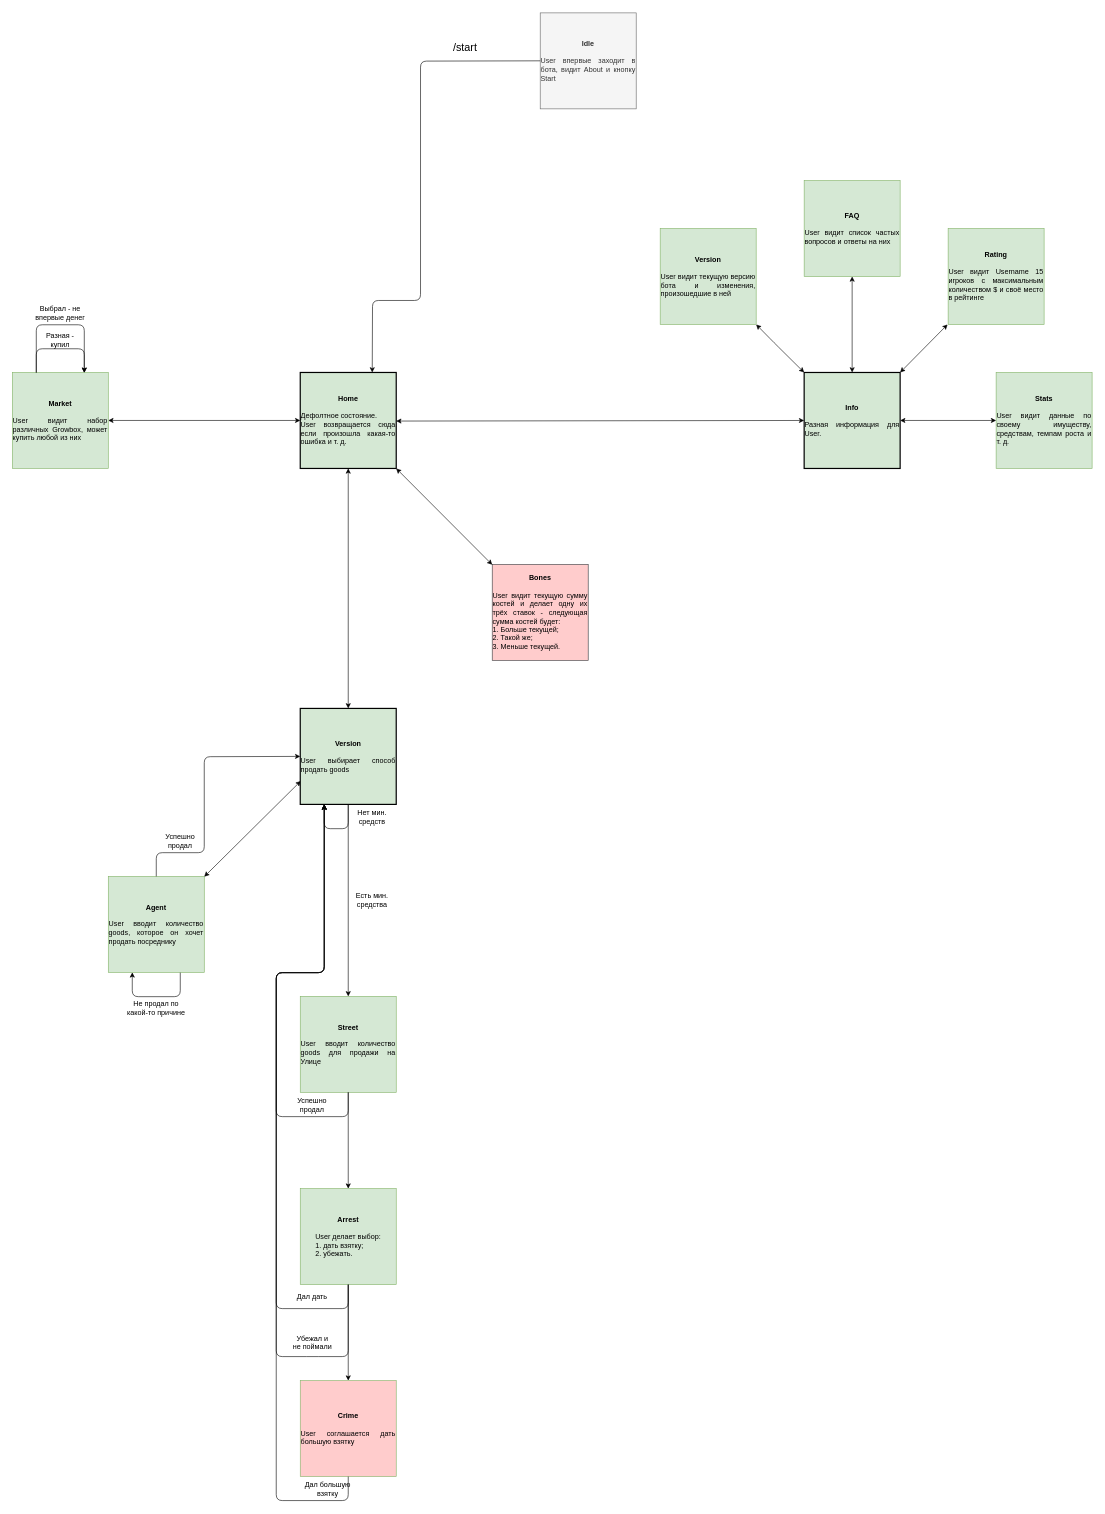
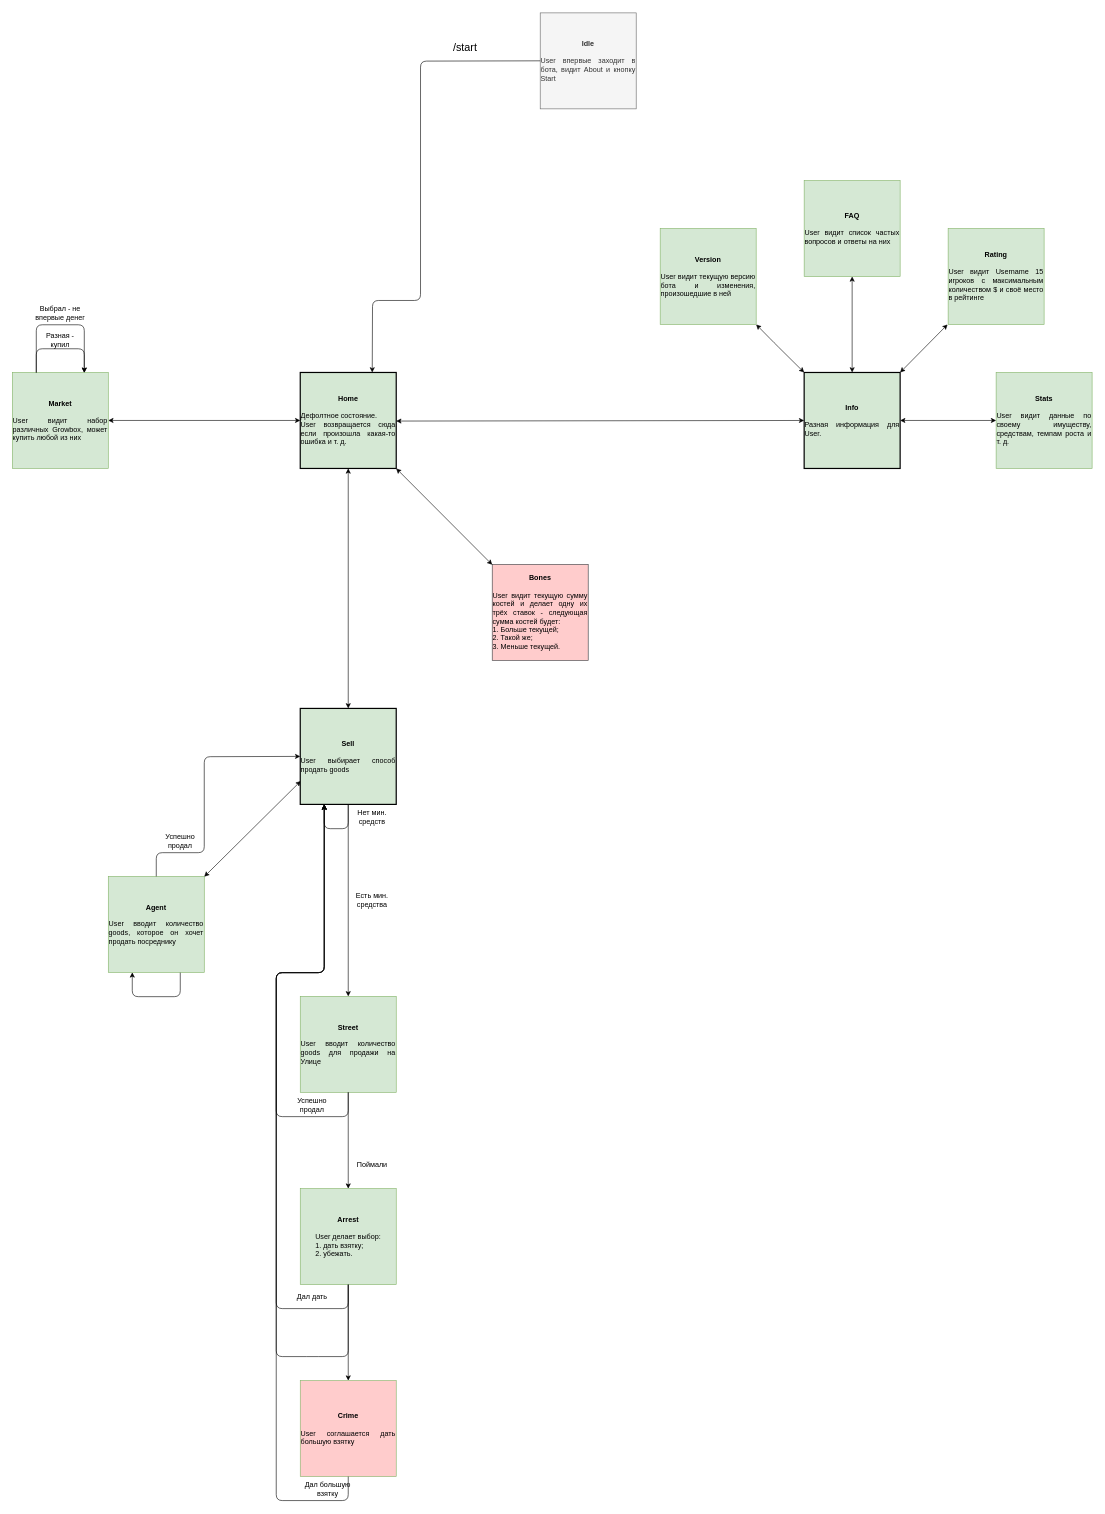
  <mxCell id="0" />
  <mxCell id="1" parent="0" />
  <mxCell id="2" value="&lt;div&gt;&lt;b&gt;Idle&lt;/b&gt;&lt;/div&gt;&lt;font style=&quot;vertical-align: inherit&quot;&gt;&lt;div&gt;&lt;b&gt;&lt;br&gt;&lt;/b&gt;&lt;/div&gt;&lt;font style=&quot;vertical-align: inherit&quot;&gt;&lt;div style=&quot;text-align: justify&quot;&gt;&lt;span&gt;User впервые заходит в бота, видит About и кнопку Start&lt;/span&gt;&lt;/div&gt;&lt;/font&gt;&lt;/font&gt;" style="whiteSpace=wrap;html=1;aspect=fixed;align=center;strokeWidth=1;fillColor=#f5f5f5;strokeColor=#666666;fontColor=#333333;" parent="1" vertex="1"><mxGeometry x="900" y="20.588" width="160" height="160" as="geometry" /></mxCell>
  <mxCell id="3" value="&lt;b&gt;Home&lt;/b&gt;&lt;br&gt;&lt;br&gt;&lt;div style=&quot;text-align: justify&quot;&gt;&lt;span&gt;Дефолтное состояние.&amp;nbsp;&lt;/span&gt;&lt;/div&gt;&lt;div style=&quot;text-align: justify&quot;&gt;&lt;span&gt;User возвращается сюда если произошла какая-то ошибка и т. д.&lt;/span&gt;&lt;/div&gt;" style="whiteSpace=wrap;html=1;aspect=fixed;strokeWidth=2;fillColor=#d5e8d4;strokeColor=#000000;" parent="1" vertex="1"><mxGeometry x="500" y="620" width="160" height="160" as="geometry" /></mxCell>
  <mxCell id="4" value="&lt;b&gt;Version&lt;/b&gt;&lt;br&gt;&lt;br&gt;&lt;div style=&quot;text-align: justify&quot;&gt;&lt;span&gt;User видит текущую версию бота и изменения, произошедшие в ней&lt;/span&gt;&lt;/div&gt;" style="whiteSpace=wrap;html=1;aspect=fixed;fillColor=#d5e8d4;strokeColor=#82b366;" parent="1" vertex="1"><mxGeometry x="1100" y="380" width="160" height="160" as="geometry" /></mxCell>
  <mxCell id="5" value="&lt;b&gt;Market&lt;/b&gt;&lt;br&gt;&lt;br&gt;&lt;div style=&quot;text-align: justify&quot;&gt;&lt;span&gt;User видит набор различных Growbox, может купить любой из них&lt;/span&gt;&lt;/div&gt;" style="whiteSpace=wrap;html=1;aspect=fixed;strokeWidth=1;fillColor=#d5e8d4;strokeColor=#82b366;" parent="1" vertex="1"><mxGeometry x="20" y="620.024" width="160" height="160" as="geometry" /></mxCell>
  <mxCell id="6" value="&lt;b&gt;Street&lt;/b&gt;&lt;br&gt;&lt;br&gt;&lt;div style=&quot;text-align: justify&quot;&gt;&lt;span&gt;User вводит количество goods для продажи на Улице&lt;/span&gt;&lt;br&gt;&lt;/div&gt;" style="whiteSpace=wrap;html=1;aspect=fixed;strokeWidth=1;fillColor=#d5e8d4;strokeColor=#82b366;" parent="1" vertex="1"><mxGeometry x="500" y="1660.024" width="160" height="160" as="geometry" /></mxCell>
  <mxCell id="7" value="&lt;b&gt;Agent&lt;/b&gt;&lt;br&gt;&lt;br&gt;&lt;div style=&quot;text-align: justify&quot;&gt;&lt;span&gt;User вводит количество goods, которое он хочет продать посреднику&lt;/span&gt;&lt;/div&gt;" style="whiteSpace=wrap;html=1;aspect=fixed;fillColor=#d5e8d4;strokeColor=#82b366;" parent="1" vertex="1"><mxGeometry x="180" y="1460.024" width="160" height="160" as="geometry" /></mxCell>
  <mxCell id="8" value="&lt;b&gt;Rating&lt;/b&gt;&lt;br&gt;&lt;br&gt;&lt;div style=&quot;text-align: justify&quot;&gt;&lt;span&gt;User видит Username 15 игроков с максимальным количеством $ и своё место в рейтинге&lt;/span&gt;&lt;/div&gt;" style="whiteSpace=wrap;html=1;aspect=fixed;fillColor=#d5e8d4;strokeColor=#82b366;" parent="1" vertex="1"><mxGeometry x="1580" y="380.024" width="160" height="160" as="geometry" /></mxCell>
  <mxCell id="9" value="&lt;b&gt;Stats&lt;/b&gt;&lt;br&gt;&lt;br&gt;&lt;div style=&quot;text-align: justify&quot;&gt;&lt;span&gt;User видит данные по своему имуществу, средствам, темпам роста и т. д.&lt;/span&gt;&lt;/div&gt;" style="whiteSpace=wrap;html=1;aspect=fixed;fillColor=#d5e8d4;strokeColor=#82b366;" parent="1" vertex="1"><mxGeometry x="1660" y="620.024" width="160" height="160" as="geometry" /></mxCell>
  <mxCell id="10" value="&lt;b&gt;Bones&lt;/b&gt;&lt;br&gt;&lt;br&gt;&lt;div style=&quot;text-align: justify&quot;&gt;&lt;span&gt;User видит текущую сумму костей и делает одну их трёх ставок - следующая сумма костей будет:&lt;/span&gt;&lt;/div&gt;&lt;div style=&quot;text-align: justify&quot;&gt;&lt;span&gt;1. Больше текущей;&lt;/span&gt;&lt;/div&gt;&lt;div style=&quot;text-align: justify&quot;&gt;&lt;span&gt;2. Такой же;&lt;/span&gt;&lt;/div&gt;&lt;div style=&quot;text-align: justify&quot;&gt;&lt;span&gt;3. Меньше текущей.&lt;/span&gt;&lt;/div&gt;" style="whiteSpace=wrap;html=1;aspect=fixed;fillColor=#ffcccc;strokeColor=#36393d;" parent="1" vertex="1"><mxGeometry x="820" y="940.024" width="160" height="160" as="geometry" /></mxCell>
  <mxCell id="11" value="&lt;b&gt;FAQ&lt;/b&gt;&lt;br&gt;&lt;br&gt;&lt;div style=&quot;text-align: justify&quot;&gt;&lt;span&gt;User видит список частых вопросов и ответы на них&lt;/span&gt;&lt;/div&gt;" style="whiteSpace=wrap;html=1;aspect=fixed;fillColor=#d5e8d4;strokeColor=#82b366;" parent="1" vertex="1"><mxGeometry x="1340" y="300.024" width="160" height="160" as="geometry" /></mxCell>
  <mxCell id="12" value="" style="endArrow=classic;startArrow=classic;html=1;entryX=-0.006;entryY=1;entryDx=0;entryDy=0;entryPerimeter=0;" parent="1" target="8" edge="1"><mxGeometry width="50" height="50" relative="1" as="geometry"><mxPoint x="1500" y="620" as="sourcePoint" /><mxPoint x="1640" y="510" as="targetPoint" /></mxGeometry></mxCell>
  <mxCell id="13" value="" style="endArrow=classic;startArrow=classic;html=1;entryX=0;entryY=0.5;entryDx=0;entryDy=0;" parent="1" target="9" edge="1"><mxGeometry width="50" height="50" relative="1" as="geometry"><mxPoint x="1500" y="700" as="sourcePoint" /><mxPoint x="1550" y="650" as="targetPoint" /></mxGeometry></mxCell>
  <mxCell id="14" value="" style="endArrow=classic;startArrow=classic;html=1;exitX=1;exitY=1;exitDx=0;exitDy=0;exitPerimeter=0;" parent="1" source="4" edge="1"><mxGeometry width="50" height="50" relative="1" as="geometry"><mxPoint x="1290" y="670" as="sourcePoint" /><mxPoint x="1340" y="620" as="targetPoint" /><Array as="points"><mxPoint x="1290" y="570.5" /></Array></mxGeometry></mxCell>
  <mxCell id="15" value="" style="endArrow=classic;startArrow=classic;html=1;entryX=0.5;entryY=1;entryDx=0;entryDy=0;" parent="1" target="11" edge="1"><mxGeometry width="50" height="50" relative="1" as="geometry"><mxPoint x="1420" y="620" as="sourcePoint" /><mxPoint x="1470" y="570" as="targetPoint" /></mxGeometry></mxCell>
  <mxCell id="16" value="" style="endArrow=classic;startArrow=classic;html=1;entryX=0.006;entryY=1.006;entryDx=0;entryDy=0;entryPerimeter=0;exitX=1;exitY=0.003;exitDx=0;exitDy=0;exitPerimeter=0;" parent="1" source="7" edge="1"><mxGeometry width="50" height="50" relative="1" as="geometry"><mxPoint x="420" y="1380" as="sourcePoint" /><mxPoint x="500.96" y="1300.96" as="targetPoint" /></mxGeometry></mxCell>
  <mxCell id="17" value="" style="endArrow=classic;startArrow=classic;html=1;entryX=0;entryY=0.003;entryDx=0;entryDy=0;entryPerimeter=0;" parent="1" target="10" edge="1"><mxGeometry width="50" height="50" relative="1" as="geometry"><mxPoint x="660" y="780" as="sourcePoint" /><mxPoint x="816" y="938.5" as="targetPoint" /></mxGeometry></mxCell>
  <mxCell id="18" value="" style="endArrow=classic;html=1;entryX=0.75;entryY=0;entryDx=0;entryDy=0;" parent="1" target="3" edge="1"><mxGeometry width="50" height="50" relative="1" as="geometry"><mxPoint x="900" y="100.5" as="sourcePoint" /><mxPoint x="950" y="50.5" as="targetPoint" /><Array as="points"><mxPoint x="700.5" y="101" /><mxPoint x="700.5" y="500" /><mxPoint x="620.5" y="500" /></Array></mxGeometry></mxCell>
  <mxCell id="19" value="&lt;font style=&quot;font-size: 18px&quot;&gt;/start&lt;/font&gt;" style="text;html=1;strokeColor=none;fillColor=none;align=center;verticalAlign=middle;whiteSpace=wrap;rounded=0;" parent="1" vertex="1"><mxGeometry x="755" y="69" width="40" height="20" as="geometry" /></mxCell>
  <mxCell id="20" value="" style="endArrow=classic;html=1;entryX=0.75;entryY=0;entryDx=0;entryDy=0;" parent="1" edge="1"><mxGeometry width="50" height="50" relative="1" as="geometry"><mxPoint x="580" y="1340" as="sourcePoint" /><mxPoint x="580" y="1660.024" as="targetPoint" /></mxGeometry></mxCell>
  <mxCell id="21" value="Есть мин. средства" style="text;html=1;strokeColor=none;fillColor=none;align=center;verticalAlign=middle;whiteSpace=wrap;rounded=0;" parent="1" vertex="1"><mxGeometry x="590" y="1490" width="60" height="20" as="geometry" /></mxCell>
  <mxCell id="22" value="" style="endArrow=classic;html=1;entryX=0.5;entryY=1;entryDx=0;entryDy=0;exitX=0.75;exitY=1;exitDx=0;exitDy=0;" parent="1" edge="1"><mxGeometry width="50" height="50" relative="1" as="geometry"><mxPoint x="580" y="1340" as="sourcePoint" /><mxPoint x="540" y="1340" as="targetPoint" /><Array as="points"><mxPoint x="580" y="1380.5" /><mxPoint x="540" y="1380.5" /></Array></mxGeometry></mxCell>
  <mxCell id="23" value="Нет мин. средств" style="text;html=1;strokeColor=none;fillColor=none;align=center;verticalAlign=middle;whiteSpace=wrap;rounded=0;" parent="1" vertex="1"><mxGeometry x="590" y="1350.5" width="60" height="20" as="geometry" /></mxCell>
  <mxCell id="24" value="&lt;b&gt;Crime&lt;/b&gt;&lt;br&gt;&lt;br&gt;&lt;div style=&quot;text-align: justify&quot;&gt;&lt;span&gt;User соглашается дать большую взятку&lt;/span&gt;&lt;/div&gt;" style="whiteSpace=wrap;html=1;aspect=fixed;fillColor=#ffcccc;strokeColor=#82b366;" parent="1" vertex="1"><mxGeometry x="500" y="2300.524" width="160" height="160" as="geometry" /></mxCell>
  <mxCell id="25" value="&lt;b&gt;Arrest&lt;/b&gt;&lt;br&gt;&lt;br&gt;&lt;div style=&quot;text-align: justify&quot;&gt;&lt;span&gt;User делает выбор:&lt;/span&gt;&lt;/div&gt;&lt;div style=&quot;text-align: justify&quot;&gt;&lt;span&gt;1. дать взятку;&lt;/span&gt;&lt;/div&gt;&lt;div style=&quot;text-align: justify&quot;&gt;&lt;span&gt;2. убежать.&lt;/span&gt;&lt;/div&gt;" style="whiteSpace=wrap;html=1;aspect=fixed;fillColor=#d5e8d4;strokeColor=#82b366;" parent="1" vertex="1"><mxGeometry x="500" y="1980.524" width="160" height="160" as="geometry" /></mxCell>
  <mxCell id="26" value="" style="endArrow=classic;html=1;" parent="1" edge="1"><mxGeometry width="50" height="50" relative="1" as="geometry"><mxPoint x="580" y="1820" as="sourcePoint" /><mxPoint x="580" y="1980.5" as="targetPoint" /></mxGeometry></mxCell>
+ <mxCell id="27" value="Поймали" style="text;html=1;strokeColor=none;fillColor=none;align=center;verticalAlign=middle;whiteSpace=wrap;rounded=0;" parent="1" vertex="1"><mxGeometry x="590" y="1930.5" width="60" height="20" as="geometry" /></mxCell>
  <mxCell id="28" value="" style="endArrow=classic;html=1;" parent="1" edge="1"><mxGeometry width="50" height="50" relative="1" as="geometry"><mxPoint x="580" y="1820" as="sourcePoint" /><mxPoint x="540" y="1340.5" as="targetPoint" /><Array as="points"><mxPoint x="580" y="1860.5" /><mxPoint x="460" y="1860.5" /><mxPoint x="460" y="1620.5" /><mxPoint x="540" y="1620.5" /></Array></mxGeometry></mxCell>
  <mxCell id="29" value="Успешно продал" style="text;html=1;strokeColor=none;fillColor=none;align=center;verticalAlign=middle;whiteSpace=wrap;rounded=0;" parent="1" vertex="1"><mxGeometry x="490" y="1830.5" width="60" height="20" as="geometry" /></mxCell>
  <mxCell id="30" value="" style="endArrow=classic;html=1;entryX=0.25;entryY=1;entryDx=0;entryDy=0;" parent="1" edge="1"><mxGeometry width="50" height="50" relative="1" as="geometry"><mxPoint x="580" y="2140.5" as="sourcePoint" /><mxPoint x="540" y="1340" as="targetPoint" /><Array as="points"><mxPoint x="580" y="2180.5" /><mxPoint x="460" y="2180.5" /><mxPoint x="460" y="1620.5" /><mxPoint x="540" y="1620.5" /></Array></mxGeometry></mxCell>
  <mxCell id="31" value="Дал дать" style="text;html=1;strokeColor=none;fillColor=none;align=center;verticalAlign=middle;whiteSpace=wrap;rounded=0;" parent="1" vertex="1"><mxGeometry x="480" y="2150.5" width="80" height="20" as="geometry" /></mxCell>
  <mxCell id="32" value="" style="endArrow=classic;html=1;entryX=0.25;entryY=1;entryDx=0;entryDy=0;" parent="1" edge="1"><mxGeometry width="50" height="50" relative="1" as="geometry"><mxPoint x="580" y="2140.5" as="sourcePoint" /><mxPoint x="540" y="1340" as="targetPoint" /><Array as="points"><mxPoint x="580" y="2260.5" /><mxPoint x="520" y="2260.5" /><mxPoint x="460" y="2260.5" /><mxPoint x="460" y="1620.5" /><mxPoint x="540" y="1620.5" /></Array></mxGeometry></mxCell>
- <mxCell id="33" value="Убежал и &lt;br&gt;не поймали" style="text;html=1;resizable=0;points=[];autosize=1;align=center;verticalAlign=top;spacingTop=-4;" parent="1" vertex="1"><mxGeometry x="480" y="2220.5" width="80" height="30" as="geometry" /></mxCell>
  <mxCell id="34" value="" style="endArrow=classic;html=1;" parent="1" edge="1"><mxGeometry width="50" height="50" relative="1" as="geometry"><mxPoint x="580" y="2140.5" as="sourcePoint" /><mxPoint x="580" y="2300.5" as="targetPoint" /></mxGeometry></mxCell>
  <mxCell id="35" value="" style="endArrow=classic;html=1;entryX=0.25;entryY=1;entryDx=0;entryDy=0;" parent="1" edge="1"><mxGeometry width="50" height="50" relative="1" as="geometry"><mxPoint x="580" y="2460.5" as="sourcePoint" /><mxPoint x="540" y="1340" as="targetPoint" /><Array as="points"><mxPoint x="580" y="2500.5" /><mxPoint x="460" y="2500.5" /><mxPoint x="460" y="1620.5" /><mxPoint x="540" y="1620.5" /></Array></mxGeometry></mxCell>
  <mxCell id="36" value="Дал большую взятку" style="text;html=1;strokeColor=none;fillColor=none;align=center;verticalAlign=middle;whiteSpace=wrap;rounded=0;" parent="1" vertex="1"><mxGeometry x="505.5" y="2470.5" width="80" height="20" as="geometry" /></mxCell>
  <mxCell id="37" value="Разная - купил" style="text;html=1;strokeColor=none;fillColor=none;align=center;verticalAlign=middle;whiteSpace=wrap;rounded=0;" parent="1" vertex="1"><mxGeometry x="70" y="555.5" width="60" height="20" as="geometry" /></mxCell>
  <mxCell id="38" value="" style="endArrow=classic;html=1;" parent="1" edge="1"><mxGeometry width="50" height="50" relative="1" as="geometry"><mxPoint x="60" y="620" as="sourcePoint" /><mxPoint x="140" y="620.5" as="targetPoint" /><Array as="points"><mxPoint x="60" y="580.5" /><mxPoint x="140" y="580.5" /></Array></mxGeometry></mxCell>
  <mxCell id="39" value="" style="endArrow=classic;html=1;" parent="1" edge="1"><mxGeometry width="50" height="50" relative="1" as="geometry"><mxPoint x="60" y="620.5" as="sourcePoint" /><mxPoint x="140" y="620.5" as="targetPoint" /><Array as="points"><mxPoint x="60" y="540.5" /><mxPoint x="140" y="540.5" /></Array></mxGeometry></mxCell>
  <mxCell id="40" value="Выбрал - не впервые денег" style="text;html=1;strokeColor=none;fillColor=none;align=center;verticalAlign=middle;whiteSpace=wrap;rounded=0;" parent="1" vertex="1"><mxGeometry x="55" y="510.5" width="90" height="20" as="geometry" /></mxCell>
  <mxCell id="41" value="" style="endArrow=classic;startArrow=classic;html=1;entryX=0;entryY=0.5;entryDx=0;entryDy=0;" parent="1" target="3" edge="1"><mxGeometry width="50" height="50" relative="1" as="geometry"><mxPoint x="180" y="700" as="sourcePoint" /><mxPoint x="230" y="650" as="targetPoint" /></mxGeometry></mxCell>
  <mxCell id="42" value="" style="endArrow=classic;html=1;entryX=0;entryY=0.75;entryDx=0;entryDy=0;exitX=0.5;exitY=0;exitDx=0;exitDy=0;" parent="1" source="7" edge="1"><mxGeometry width="50" height="50" relative="1" as="geometry"><mxPoint x="180" y="1540" as="sourcePoint" /><mxPoint x="500" y="1260" as="targetPoint" /><Array as="points"><mxPoint x="260" y="1420.5" /><mxPoint x="340" y="1420.5" /><mxPoint x="340" y="1260.5" /></Array></mxGeometry></mxCell>
  <mxCell id="43" value="Успешно продал" style="text;html=1;strokeColor=none;fillColor=none;align=center;verticalAlign=middle;whiteSpace=wrap;rounded=0;" parent="1" vertex="1"><mxGeometry x="270" y="1390.5" width="60" height="20" as="geometry" /></mxCell>
  <mxCell id="44" value="" style="endArrow=classic;html=1;entryX=0.25;entryY=1;entryDx=0;entryDy=0;" parent="1" target="7" edge="1"><mxGeometry width="50" height="50" relative="1" as="geometry"><mxPoint x="300" y="1620.5" as="sourcePoint" /><mxPoint x="350" y="1570.5" as="targetPoint" /><Array as="points"><mxPoint x="300" y="1660.5" /><mxPoint x="220" y="1660.5" /></Array></mxGeometry></mxCell>
- <mxCell id="45" value="Не продал по какой-то причине" style="text;html=1;strokeColor=none;fillColor=none;align=center;verticalAlign=middle;whiteSpace=wrap;rounded=0;" parent="1" vertex="1"><mxGeometry x="210" y="1669.5" width="100" height="20" as="geometry" /></mxCell>
  <mxCell id="46" value="&lt;b&gt;Info&lt;/b&gt;&lt;br&gt;&lt;br&gt;&lt;div style=&quot;text-align: justify&quot;&gt;&lt;span&gt;Разная информация для User.&lt;/span&gt;&lt;/div&gt;" style="whiteSpace=wrap;html=1;aspect=fixed;fillColor=#d5e8d4;strokeColor=#000000;strokeWidth=2;" vertex="1" parent="1"><mxGeometry x="1340" y="620.024" width="160" height="160" as="geometry" /></mxCell>
  <mxCell id="47" value="" style="endArrow=classic;startArrow=classic;html=1;entryX=0;entryY=0.5;entryDx=0;entryDy=0;" edge="1" parent="1" target="46"><mxGeometry width="50" height="50" relative="1" as="geometry"><mxPoint x="660" y="701" as="sourcePoint" /><mxPoint x="710" y="651" as="targetPoint" /></mxGeometry></mxCell>
- <mxCell id="48" value="&lt;b&gt;Version&lt;/b&gt;&lt;br&gt;&lt;br&gt;&lt;div style=&quot;text-align: justify&quot;&gt;&lt;span&gt;User выбирает способ продать goods&lt;/span&gt;&lt;/div&gt;" style="whiteSpace=wrap;html=1;aspect=fixed;fillColor=#d5e8d4;strokeColor=#000000;strokeWidth=2;" vertex="1" parent="1"><mxGeometry x="500" y="1180.024" width="160" height="160" as="geometry" /></mxCell>
+ <mxCell id="48" value="&lt;b&gt;Sell&lt;/b&gt;&lt;br&gt;&lt;br&gt;&lt;div style=&quot;text-align: justify&quot;&gt;&lt;span&gt;User выбирает способ продать goods&lt;/span&gt;&lt;/div&gt;" style="whiteSpace=wrap;html=1;aspect=fixed;fillColor=#d5e8d4;strokeColor=#000000;strokeWidth=2;" vertex="1" parent="1"><mxGeometry x="500" y="1180.024" width="160" height="160" as="geometry" /></mxCell>
  <mxCell id="49" value="" style="endArrow=classic;startArrow=classic;html=1;exitX=0.5;exitY=0;exitDx=0;exitDy=0;" edge="1" parent="1" source="48"><mxGeometry width="50" height="50" relative="1" as="geometry"><mxPoint x="530" y="830" as="sourcePoint" /><mxPoint x="580" y="780" as="targetPoint" /></mxGeometry></mxCell>
